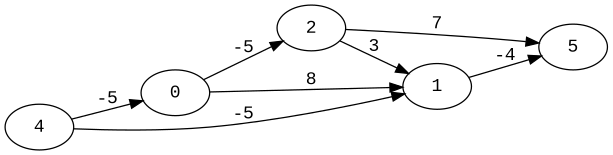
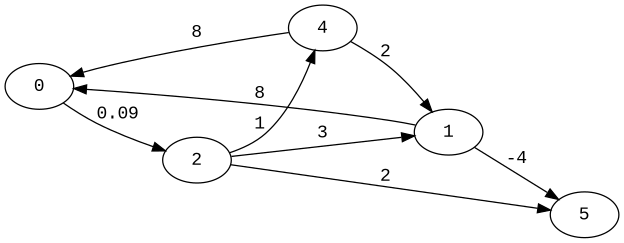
  digraph {
    fontname="Liberation Mono"
    rankdir=LR
    splines=true
    node [fontname="Liberation Mono"]
    edge [fontname="Liberation Mono"]
    n1 [label=0]
    1
    5
    2
    4
-   n1 -> 2 [label=-5]
-   n1 -> 1 [label=8]
+   n1 -> 2 [label=0.09]
+   1 -> n1 [label=8]
    1 -> 5 [label=-4]
    2 -> 1 [label=3]
-   2 -> 5 [label=7]
-   4 -> n1 [label=-5]
-   4 -> 1 [label=-5]
+   2 -> 5 [label=2]
+   2 -> 4 [label=1]
+   4 -> n1 [label=8]
+   4 -> 1 [label=2]
  }
